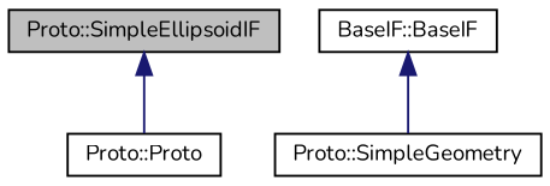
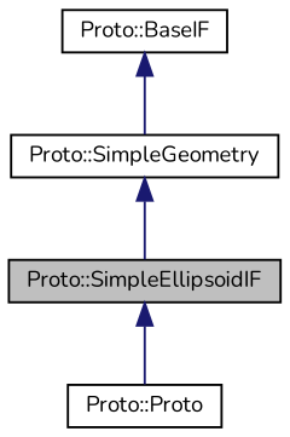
  digraph {
    fontname=Nunito
    node [color=black fillcolor=white fontname=Nunito fontsize=10 shape=record style=filled]
    edge [color=midnightblue dir=back fontname=Nunito fontsize=10 labelfontname=Helvetica labelfontsize=10 style=solid]
    n1 [fillcolor=grey75 fontcolor=black height=0.2 label="Proto::SimpleEllipsoidIF" width=0.4]
    n2 [height=0.2 label="Proto::Proto" width=0.4]
    n3 [height=0.2 label="Proto::SimpleGeometry" width=0.4]
-   n4 [height=0.2 label="BaseIF::BaseIF" width=0.4]
+   n4 [height=0.2 label="Proto::BaseIF" width=0.4]
    n1 -> n2
+   n3 -> n1
    n4 -> n3
  }
